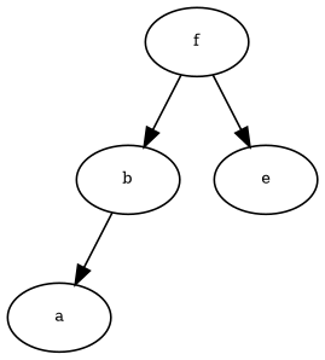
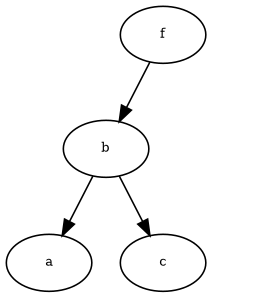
  digraph {
    node [fontsize=8]
    edge [fontsize=8]
    n1 [label=b]
    n2 [label=a]
-   n4 [label=e]
+   n3 [label=c]
    n5 [label=f]
    n1 -> n2
+   n1 -> n3
    n5 -> n1
-   n5 -> n4
  }
